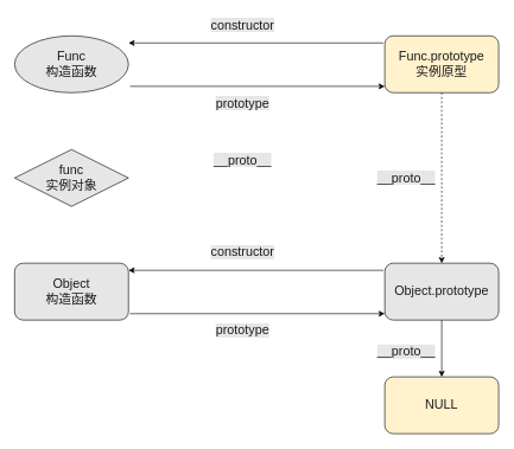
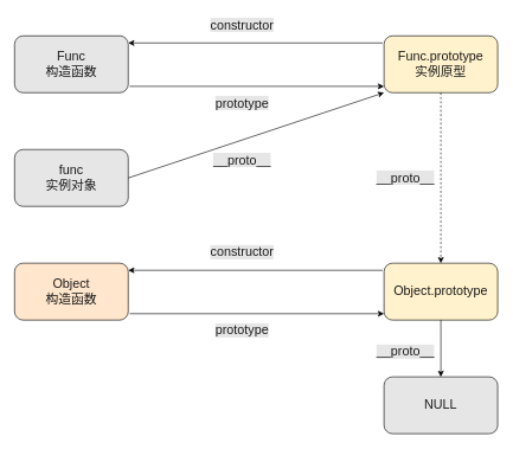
  <mxCell id="0" />
  <mxCell id="1" value="未命名图层" parent="0" />
  <mxCell id="2" parent="0" />
- <mxCell id="3" value="&lt;font style=&quot;font-size: 18px&quot; color=&quot;#1a1a1a&quot;&gt;Func&lt;br&gt;构造函数&lt;/font&gt;" style="ellipse;whiteSpace=wrap;html=1;fillColor=#E6E6E6;" vertex="1" parent="2"><mxGeometry x="20" y="50" width="160" height="80" as="geometry" /></mxCell>
+ <mxCell id="3" value="&lt;font style=&quot;font-size: 18px&quot; color=&quot;#1a1a1a&quot;&gt;Func&lt;br&gt;构造函数&lt;/font&gt;" style="rounded=1;whiteSpace=wrap;html=1;fillColor=#E6E6E6;" vertex="1" parent="2"><mxGeometry x="20" y="50" width="160" height="80" as="geometry" /></mxCell>
  <mxCell id="4" value="&lt;font style=&quot;font-size: 18px&quot; color=&quot;#1a1a1a&quot;&gt;Func.prototype&lt;br&gt;实例原型&lt;br&gt;&lt;/font&gt;" style="rounded=1;whiteSpace=wrap;html=1;fillColor=#fff2cc;" vertex="1" parent="2"><mxGeometry x="540" y="50" width="160" height="80" as="geometry" /></mxCell>
- <mxCell id="5" value="&lt;font style=&quot;font-size: 18px&quot; color=&quot;#1a1a1a&quot;&gt;Object.prototype&lt;br&gt;&lt;/font&gt;" style="rounded=1;whiteSpace=wrap;html=1;fillColor=#E6E6E6;" vertex="1" parent="2"><mxGeometry x="540" y="370" width="160" height="80" as="geometry" /></mxCell>
- <mxCell id="6" value="&lt;font style=&quot;font-size: 18px&quot; color=&quot;#1a1a1a&quot;&gt;func&lt;br&gt;实例对象&lt;br&gt;&lt;/font&gt;" style="rhombus;whiteSpace=wrap;html=1;fillColor=#E6E6E6;" vertex="1" parent="2"><mxGeometry x="20" y="210" width="160" height="80" as="geometry" /></mxCell>
- <mxCell id="7" value="&lt;font style=&quot;font-size: 18px&quot; color=&quot;#1a1a1a&quot;&gt;Object&lt;br&gt;构造函数&lt;br&gt;&lt;/font&gt;" style="rounded=1;whiteSpace=wrap;html=1;fillColor=#E6E6E6;" vertex="1" parent="2"><mxGeometry x="20" y="370" width="160" height="80" as="geometry" /></mxCell>
- <mxCell id="8" value="&lt;font style=&quot;font-size: 18px&quot; color=&quot;#1a1a1a&quot;&gt;NULL&lt;br&gt;&lt;/font&gt;" style="rounded=1;whiteSpace=wrap;html=1;fillColor=#fff2cc;" vertex="1" parent="2"><mxGeometry x="540" y="530" width="160" height="80" as="geometry" /></mxCell>
+ <mxCell id="5" value="&lt;font style=&quot;font-size: 18px&quot; color=&quot;#1a1a1a&quot;&gt;Object.prototype&lt;br&gt;&lt;/font&gt;" style="rounded=1;whiteSpace=wrap;html=1;fillColor=#fff2cc;" vertex="1" parent="2"><mxGeometry x="540" y="370" width="160" height="80" as="geometry" /></mxCell>
+ <mxCell id="6" value="&lt;font style=&quot;font-size: 18px&quot; color=&quot;#1a1a1a&quot;&gt;func&lt;br&gt;实例对象&lt;br&gt;&lt;/font&gt;" style="rounded=1;whiteSpace=wrap;html=1;fillColor=#E6E6E6;" vertex="1" parent="2"><mxGeometry x="20" y="210" width="160" height="80" as="geometry" /></mxCell>
+ <mxCell id="7" value="&lt;font style=&quot;font-size: 18px&quot; color=&quot;#1a1a1a&quot;&gt;Object&lt;br&gt;构造函数&lt;br&gt;&lt;/font&gt;" style="rounded=1;whiteSpace=wrap;html=1;fillColor=#ffe6cc;" vertex="1" parent="2"><mxGeometry x="20" y="370" width="160" height="80" as="geometry" /></mxCell>
+ <mxCell id="8" value="&lt;font style=&quot;font-size: 18px&quot; color=&quot;#1a1a1a&quot;&gt;NULL&lt;br&gt;&lt;/font&gt;" style="rounded=1;whiteSpace=wrap;html=1;fillColor=#E6E6E6;" vertex="1" parent="2"><mxGeometry x="540" y="530" width="160" height="80" as="geometry" /></mxCell>
  <mxCell id="9" value="" style="endArrow=classic;html=1;fontFamily=Helvetica;fontSize=18;fontColor=#1A1A1A;exitX=1.013;exitY=0.888;exitDx=0;exitDy=0;entryX=0;entryY=0.888;entryDx=0;entryDy=0;exitPerimeter=0;entryPerimeter=0;" edge="1" parent="2" source="3" target="4"><mxGeometry width="50" height="50" relative="1" as="geometry"><mxPoint x="270" y="140" as="sourcePoint" /><mxPoint x="320" y="90" as="targetPoint" /><Array as="points" /></mxGeometry></mxCell>
  <mxCell id="10" value="" style="endArrow=classic;html=1;fontFamily=Helvetica;fontSize=18;fontColor=#1A1A1A;entryX=1;entryY=0.125;entryDx=0;entryDy=0;entryPerimeter=0;exitX=-0.012;exitY=0.125;exitDx=0;exitDy=0;exitPerimeter=0;" edge="1" parent="2" source="4" target="3"><mxGeometry width="50" height="50" relative="1" as="geometry"><mxPoint x="329" y="80" as="sourcePoint" /><mxPoint x="379" y="30" as="targetPoint" /></mxGeometry></mxCell>
  <mxCell id="11" value="&lt;span style=&quot;background-color: rgb(230 , 230 , 230)&quot;&gt;constructor&lt;/span&gt;" style="text;html=1;resizable=0;autosize=1;align=center;verticalAlign=middle;points=[];fillColor=none;strokeColor=none;rounded=0;fontFamily=Helvetica;fontSize=18;fontColor=#1A1A1A;" vertex="1" parent="2"><mxGeometry x="290" y="20" width="100" height="30" as="geometry" /></mxCell>
  <mxCell id="12" value="&lt;span style=&quot;background-color: rgb(230 , 230 , 230)&quot;&gt;prototype&lt;/span&gt;" style="text;html=1;resizable=0;autosize=1;align=center;verticalAlign=middle;points=[];fillColor=none;strokeColor=none;rounded=0;fontFamily=Helvetica;fontSize=18;fontColor=#1A1A1A;" vertex="1" parent="2"><mxGeometry x="295" y="130" width="90" height="30" as="geometry" /></mxCell>
+ <mxCell id="13" value="" style="endArrow=classic;html=1;fontFamily=Helvetica;fontSize=18;fontColor=#1A1A1A;exitX=1;exitY=0.5;exitDx=0;exitDy=0;entryX=0;entryY=1;entryDx=0;entryDy=0;" edge="1" parent="2" source="6" target="4"><mxGeometry width="50" height="50" relative="1" as="geometry"><mxPoint x="370" y="270" as="sourcePoint" /><mxPoint x="420" y="220" as="targetPoint" /></mxGeometry></mxCell>
  <mxCell id="14" value="&lt;span style=&quot;background-color: rgb(230 , 230 , 230)&quot;&gt;__proto__&lt;/span&gt;" style="text;html=1;resizable=0;autosize=1;align=center;verticalAlign=middle;points=[];fillColor=none;strokeColor=none;rounded=0;fontFamily=Helvetica;fontSize=18;fontColor=#1A1A1A;" vertex="1" parent="2"><mxGeometry x="290" y="210" width="100" height="30" as="geometry" /></mxCell>
  <mxCell id="15" value="" style="endArrow=classic;html=1;fontFamily=Helvetica;fontSize=18;fontColor=#1A1A1A;entryX=0.5;entryY=0;entryDx=0;entryDy=0;exitX=0.5;exitY=1;exitDx=0;exitDy=0;dashed=1;" edge="1" parent="2" source="4" target="5"><mxGeometry width="50" height="50" relative="1" as="geometry"><mxPoint x="370" y="270" as="sourcePoint" /><mxPoint x="420" y="220" as="targetPoint" /></mxGeometry></mxCell>
  <mxCell id="16" value="&lt;span style=&quot;background-color: rgb(230 , 230 , 230)&quot;&gt;__proto__&lt;/span&gt;" style="text;html=1;resizable=0;autosize=1;align=center;verticalAlign=middle;points=[];fillColor=none;strokeColor=none;rounded=0;fontFamily=Helvetica;fontSize=18;fontColor=#1A1A1A;" vertex="1" parent="2"><mxGeometry x="520" y="235" width="100" height="30" as="geometry" /></mxCell>
  <mxCell id="17" value="" style="endArrow=classic;html=1;fontFamily=Helvetica;fontSize=18;fontColor=#1A1A1A;exitX=1.013;exitY=0.888;exitDx=0;exitDy=0;entryX=0;entryY=0.888;entryDx=0;entryDy=0;exitPerimeter=0;entryPerimeter=0;" edge="1" parent="2"><mxGeometry width="50" height="50" relative="1" as="geometry"><mxPoint x="182.08" y="441.04" as="sourcePoint" /><mxPoint x="540" y="441.04" as="targetPoint" /><Array as="points" /></mxGeometry></mxCell>
  <mxCell id="18" value="" style="endArrow=classic;html=1;fontFamily=Helvetica;fontSize=18;fontColor=#1A1A1A;entryX=1;entryY=0.125;entryDx=0;entryDy=0;entryPerimeter=0;exitX=-0.012;exitY=0.125;exitDx=0;exitDy=0;exitPerimeter=0;" edge="1" parent="2"><mxGeometry width="50" height="50" relative="1" as="geometry"><mxPoint x="538.08" y="380" as="sourcePoint" /><mxPoint x="180" y="380" as="targetPoint" /></mxGeometry></mxCell>
  <mxCell id="19" value="&lt;span style=&quot;background-color: rgb(230 , 230 , 230)&quot;&gt;constructor&lt;/span&gt;" style="text;html=1;resizable=0;autosize=1;align=center;verticalAlign=middle;points=[];fillColor=none;strokeColor=none;rounded=0;fontFamily=Helvetica;fontSize=18;fontColor=#1A1A1A;" vertex="1" parent="2"><mxGeometry x="290" y="340" width="100" height="30" as="geometry" /></mxCell>
  <mxCell id="20" value="&lt;span style=&quot;background-color: rgb(230 , 230 , 230)&quot;&gt;prototype&lt;/span&gt;" style="text;html=1;resizable=0;autosize=1;align=center;verticalAlign=middle;points=[];fillColor=none;strokeColor=none;rounded=0;fontFamily=Helvetica;fontSize=18;fontColor=#1A1A1A;" vertex="1" parent="2"><mxGeometry x="295" y="450" width="90" height="30" as="geometry" /></mxCell>
  <mxCell id="21" value="&lt;span style=&quot;background-color: rgb(230 , 230 , 230)&quot;&gt;__proto__&lt;/span&gt;" style="text;html=1;resizable=0;autosize=1;align=center;verticalAlign=middle;points=[];fillColor=none;strokeColor=none;rounded=0;fontFamily=Helvetica;fontSize=18;fontColor=#1A1A1A;" vertex="1" parent="2"><mxGeometry x="520" y="480" width="100" height="30" as="geometry" /></mxCell>
  <mxCell id="22" value="" style="endArrow=classic;html=1;fontFamily=Helvetica;fontSize=18;fontColor=#1A1A1A;entryX=0.5;entryY=0;entryDx=0;entryDy=0;exitX=0.5;exitY=1;exitDx=0;exitDy=0;" edge="1" parent="2" source="5"><mxGeometry width="50" height="50" relative="1" as="geometry"><mxPoint x="370" y="310" as="sourcePoint" /><mxPoint x="620" y="530" as="targetPoint" /></mxGeometry></mxCell>
